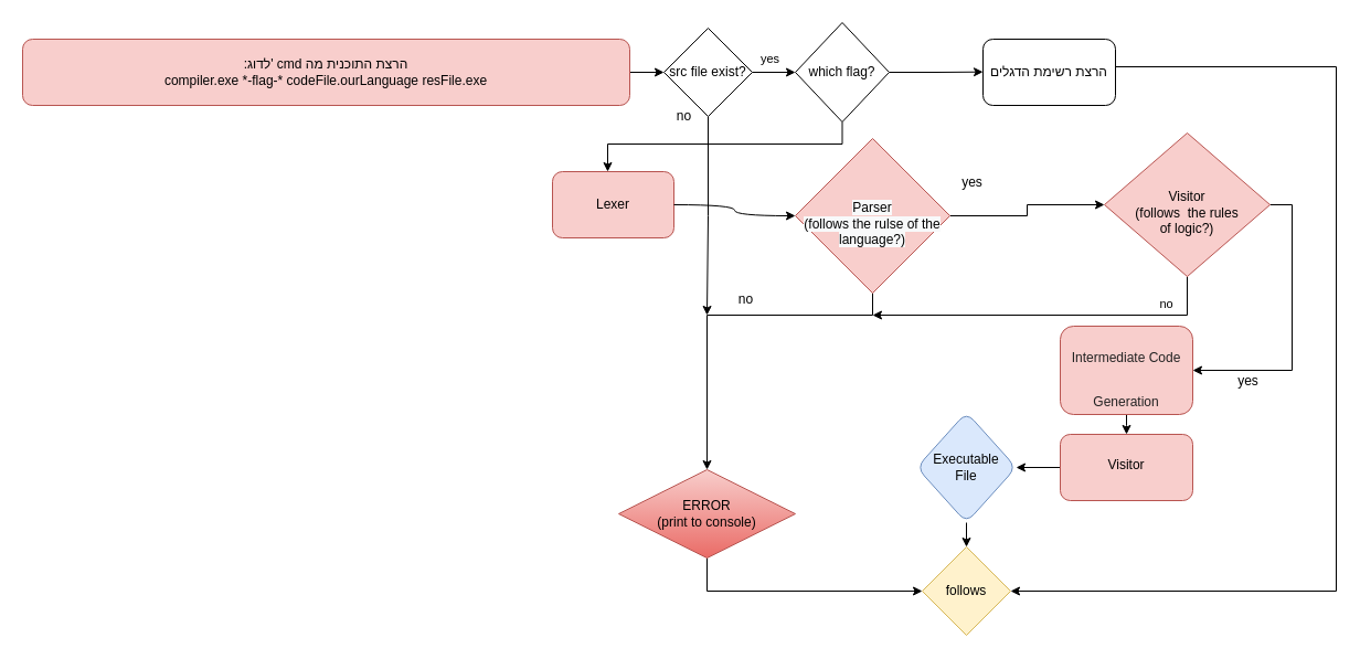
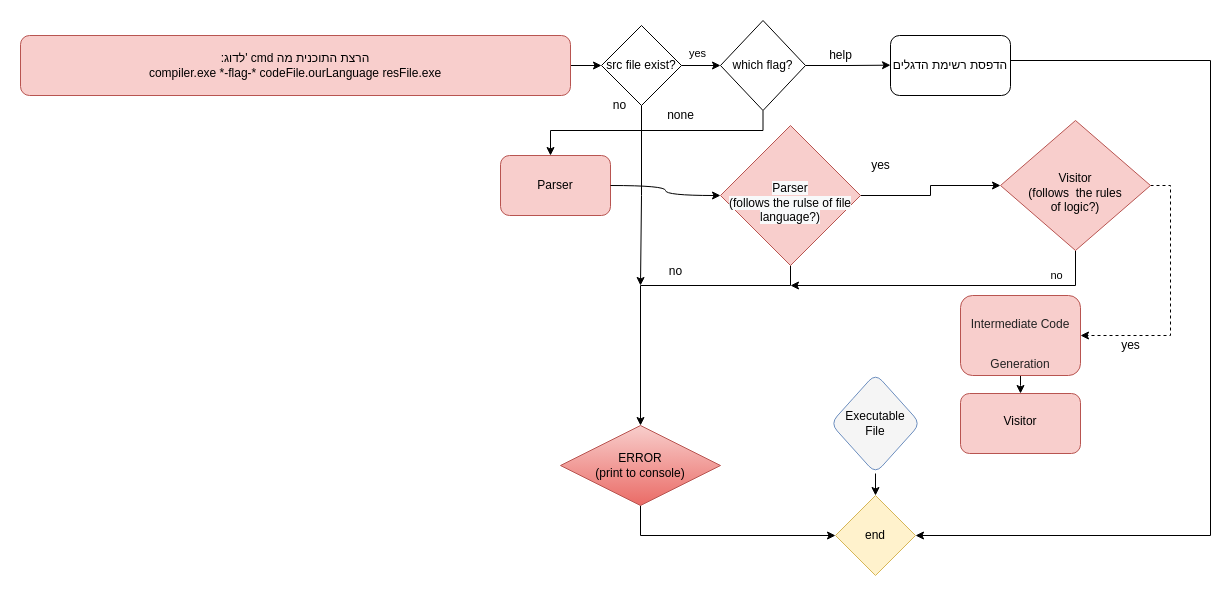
  <mxCell id="0" />
  <mxCell id="1" parent="0" />
- <mxCell id="2" value="Lexer" style="rounded=1;whiteSpace=wrap;html=1;fillColor=#f8cecc;strokeColor=#b85450;" vertex="1" parent="1"><mxGeometry x="500" y="155" width="110" height="60" as="geometry" /></mxCell>
+ <mxCell id="2" value="Parser" style="rounded=1;whiteSpace=wrap;html=1;fillColor=#f8cecc;strokeColor=#b85450;" vertex="1" parent="1"><mxGeometry x="500" y="155" width="110" height="60" as="geometry" /></mxCell>
  <mxCell id="3" value="" style="edgeStyle=orthogonalEdgeStyle;curved=1;rounded=0;orthogonalLoop=1;jettySize=auto;html=1;exitX=1;exitY=0.5;exitDx=0;exitDy=0;entryX=0;entryY=0.5;entryDx=0;entryDy=0;" edge="1" parent="1" source="2" target="25"><mxGeometry relative="1" as="geometry"><mxPoint x="840" y="405" as="sourcePoint" /><mxPoint x="690" y="180.529" as="targetPoint" /></mxGeometry></mxCell>
  <mxCell id="4" style="edgeStyle=orthogonalEdgeStyle;rounded=0;orthogonalLoop=1;jettySize=auto;html=1;exitX=0.5;exitY=1;exitDx=0;exitDy=0;entryX=0.5;entryY=0;entryDx=0;entryDy=0;" edge="1" parent="1" source="5" target="19"><mxGeometry relative="1" as="geometry"><Array as="points"><mxPoint x="1020" y="385" /><mxPoint x="1020" y="385" /></Array></mxGeometry></mxCell>
  <mxCell id="5" value="&lt;h2 style=&quot;box-sizing: inherit ; padding: 0px ; margin: 0px 0px 0.5em ; line-height: 40px ; color: rgb(34 , 34 , 34)&quot;&gt;&lt;span style=&quot;font-size: 12px ; font-weight: normal ; line-height: 123%&quot;&gt;Intermediate Code Generation&lt;/span&gt;&lt;br&gt;&lt;/h2&gt;" style="whiteSpace=wrap;html=1;verticalAlign=top;strokeColor=#b85450;fillColor=#f8cecc;rounded=1;glass=0;shadow=0;sketch=0;" vertex="1" parent="1"><mxGeometry x="960" y="295" width="120" height="80" as="geometry" /></mxCell>
  <mxCell id="6" style="edgeStyle=orthogonalEdgeStyle;rounded=0;orthogonalLoop=1;jettySize=auto;html=1;exitX=0.5;exitY=1;exitDx=0;exitDy=0;entryX=0.5;entryY=0;entryDx=0;entryDy=0;" edge="1" parent="1" source="7" target="17"><mxGeometry relative="1" as="geometry" /></mxCell>
- <mxCell id="7" value="Executable&lt;br&gt;File" style="rhombus;whiteSpace=wrap;html=1;rounded=1;shadow=0;glass=0;sketch=0;fillColor=#dae8fc;strokeColor=#6c8ebf;" vertex="1" parent="1"><mxGeometry x="830" y="373" width="90" height="100" as="geometry" /></mxCell>
+ <mxCell id="7" value="Executable&lt;br&gt;File" style="rhombus;whiteSpace=wrap;html=1;rounded=1;shadow=0;glass=0;sketch=0;fillColor=#f5f5f5;strokeColor=#6c8ebf;" vertex="1" parent="1"><mxGeometry x="830" y="373" width="90" height="100" as="geometry" /></mxCell>
  <mxCell id="8" style="edgeStyle=orthogonalEdgeStyle;rounded=0;orthogonalLoop=1;jettySize=auto;html=1;exitX=1;exitY=0.5;exitDx=0;exitDy=0;entryX=0;entryY=0.5;entryDx=0;entryDy=0;" edge="1" parent="1" source="9" target="35"><mxGeometry relative="1" as="geometry"><mxPoint x="610" y="65" as="targetPoint" /></mxGeometry></mxCell>
  <mxCell id="9" value=":לדוג'&amp;nbsp;cmd הרצת התוכנית מה&lt;br&gt;compiler.exe *-flag-* codeFile.ourLanguage resFile.exe" style="rounded=1;whiteSpace=wrap;html=1;fillColor=#f8cecc;strokeColor=#b85450;" vertex="1" parent="1"><mxGeometry x="20" width="550" height="60" as="geometry" y="35" /></mxCell>
  <mxCell id="10" style="edgeStyle=orthogonalEdgeStyle;rounded=0;orthogonalLoop=1;jettySize=auto;html=1;exitX=0.5;exitY=1;exitDx=0;exitDy=0;" edge="1" parent="1" source="12"><mxGeometry relative="1" as="geometry"><mxPoint x="550" y="155" as="targetPoint" /><Array as="points"><mxPoint x="763" y="130" /><mxPoint x="550" y="130" /></Array></mxGeometry></mxCell>
  <mxCell id="11" style="edgeStyle=orthogonalEdgeStyle;rounded=0;orthogonalLoop=1;jettySize=auto;html=1;exitX=1;exitY=0.5;exitDx=0;exitDy=0;" edge="1" parent="1" source="12"><mxGeometry relative="1" as="geometry"><mxPoint x="890" y="64.667" as="targetPoint" /></mxGeometry></mxCell>
  <mxCell id="12" value="&lt;span&gt;which flag?&lt;/span&gt;" style="rhombus;whiteSpace=wrap;html=1;" vertex="1" parent="1"><mxGeometry x="720" y="20" width="85" height="90" as="geometry" /></mxCell>
+ <mxCell id="13" value="none" style="text;html=1;align=center;verticalAlign=middle;resizable=0;points=[];autosize=1;strokeColor=none;fillColor=none;" vertex="1" parent="1"><mxGeometry x="660" y="105" width="40" height="20" as="geometry" /></mxCell>
+ <mxCell id="14" value="help" style="text;html=1;align=center;verticalAlign=middle;resizable=0;points=[];autosize=1;strokeColor=none;fillColor=none;" vertex="1" parent="1"><mxGeometry x="820" y="45" width="40" height="20" as="geometry" /></mxCell>
  <mxCell id="15" style="edgeStyle=orthogonalEdgeStyle;rounded=0;orthogonalLoop=1;jettySize=auto;html=1;exitX=1;exitY=0.5;exitDx=0;exitDy=0;entryX=1;entryY=0.5;entryDx=0;entryDy=0;" edge="1" parent="1" target="17"><mxGeometry relative="1" as="geometry"><mxPoint x="915" y="530" as="targetPoint" /><mxPoint x="1010" y="60" as="sourcePoint" /><Array as="points"><mxPoint x="1210" y="60" /><mxPoint x="1210" y="535" /></Array></mxGeometry></mxCell>
- <mxCell id="16" value="הרצת רשימת הדגלים" style="rounded=1;whiteSpace=wrap;html=1;" vertex="1" parent="1"><mxGeometry x="890" width="120" height="60" as="geometry" y="35" /></mxCell>
- <mxCell id="17" value="follows" style="rhombus;whiteSpace=wrap;html=1;fillColor=#fff2cc;strokeColor=#d6b656;" vertex="1" parent="1"><mxGeometry x="835" y="495" width="80" height="80" as="geometry" /></mxCell>
- <mxCell id="18" style="edgeStyle=orthogonalEdgeStyle;rounded=0;orthogonalLoop=1;jettySize=auto;html=1;exitX=0;exitY=0.5;exitDx=0;exitDy=0;entryX=1;entryY=0.5;entryDx=0;entryDy=0;" edge="1" parent="1" source="19" target="7"><mxGeometry relative="1" as="geometry" /></mxCell>
+ <mxCell id="16" value="הדפסת רשימת הדגלים" style="rounded=1;whiteSpace=wrap;html=1;" vertex="1" parent="1"><mxGeometry x="890" width="120" height="60" as="geometry" y="35" /></mxCell>
+ <mxCell id="17" value="end" style="rhombus;whiteSpace=wrap;html=1;fillColor=#fff2cc;strokeColor=#d6b656;" vertex="1" parent="1"><mxGeometry x="835" y="495" width="80" height="80" as="geometry" /></mxCell>
  <mxCell id="19" value="&lt;br&gt;Visitor" style="whiteSpace=wrap;html=1;verticalAlign=top;strokeColor=#b85450;fillColor=#f8cecc;rounded=1;glass=0;shadow=0;sketch=0;" vertex="1" parent="1"><mxGeometry x="960" y="393" width="120" height="60" as="geometry" /></mxCell>
  <mxCell id="20" value="yes" style="text;html=1;align=center;verticalAlign=middle;resizable=0;points=[];autosize=1;strokeColor=none;fillColor=none;" vertex="1" parent="1"><mxGeometry x="865" y="155" width="30" height="20" as="geometry" /></mxCell>
  <mxCell id="21" style="edgeStyle=orthogonalEdgeStyle;rounded=0;orthogonalLoop=1;jettySize=auto;html=1;exitX=0.5;exitY=1;exitDx=0;exitDy=0;entryX=0;entryY=0.5;entryDx=0;entryDy=0;" edge="1" parent="1" source="22" target="17"><mxGeometry relative="1" as="geometry"><mxPoint x="770" y="715" as="targetPoint" /><Array as="points"><mxPoint x="640" y="535" /></Array></mxGeometry></mxCell>
  <mxCell id="22" value="ERROR&lt;br&gt;(print to console)" style="rhombus;whiteSpace=wrap;html=1;gradientColor=#ea6b66;fillColor=#f8cecc;strokeColor=#b85450;" vertex="1" parent="1"><mxGeometry x="560" y="425" width="160" height="80" as="geometry" /></mxCell>
  <mxCell id="23" style="edgeStyle=orthogonalEdgeStyle;rounded=0;orthogonalLoop=1;jettySize=auto;html=1;exitX=1;exitY=0.5;exitDx=0;exitDy=0;entryX=0;entryY=0.5;entryDx=0;entryDy=0;" edge="1" parent="1" source="25" target="30"><mxGeometry relative="1" as="geometry"><mxPoint x="990" y="185" as="targetPoint" /></mxGeometry></mxCell>
  <mxCell id="24" style="edgeStyle=orthogonalEdgeStyle;rounded=0;orthogonalLoop=1;jettySize=auto;html=1;exitX=0.5;exitY=1;exitDx=0;exitDy=0;entryX=0.5;entryY=0;entryDx=0;entryDy=0;" edge="1" parent="1" source="25" target="22"><mxGeometry relative="1" as="geometry"><Array as="points"><mxPoint x="790" y="285" /><mxPoint x="640" y="285" /></Array></mxGeometry></mxCell>
- <mxCell id="25" value="&lt;span style=&quot;color: rgb(0 , 0 , 0) ; font-family: &amp;#34;helvetica&amp;#34; ; font-size: 12px ; font-style: normal ; font-weight: 400 ; letter-spacing: normal ; text-align: center ; text-indent: 0px ; text-transform: none ; word-spacing: 0px ; background-color: rgb(248 , 249 , 250) ; display: inline ; float: none&quot;&gt;&lt;br&gt;Parser&lt;/span&gt;&lt;br style=&quot;color: rgb(0 , 0 , 0) ; font-family: &amp;#34;helvetica&amp;#34; ; font-size: 12px ; font-style: normal ; font-weight: 400 ; letter-spacing: normal ; text-align: center ; text-indent: 0px ; text-transform: none ; word-spacing: 0px ; background-color: rgb(248 , 249 , 250)&quot;&gt;&lt;span style=&quot;color: rgb(0 , 0 , 0) ; font-family: &amp;#34;helvetica&amp;#34; ; font-size: 12px ; font-style: normal ; font-weight: 400 ; letter-spacing: normal ; text-align: center ; text-indent: 0px ; text-transform: none ; word-spacing: 0px ; background-color: rgb(248 , 249 , 250) ; display: inline ; float: none&quot;&gt;(follows the rulse of the language?)&lt;/span&gt;&lt;br&gt;" style="rhombus;whiteSpace=wrap;html=1;fillColor=#f8cecc;strokeColor=#b85450;" vertex="1" parent="1"><mxGeometry x="720" y="125" width="140" height="140" as="geometry" /></mxCell>
+ <mxCell id="25" value="&lt;span style=&quot;color: rgb(0 , 0 , 0) ; font-family: &amp;#34;helvetica&amp;#34; ; font-size: 12px ; font-style: normal ; font-weight: 400 ; letter-spacing: normal ; text-align: center ; text-indent: 0px ; text-transform: none ; word-spacing: 0px ; background-color: rgb(248 , 249 , 250) ; display: inline ; float: none&quot;&gt;&lt;br&gt;Parser&lt;/span&gt;&lt;br style=&quot;color: rgb(0 , 0 , 0) ; font-family: &amp;#34;helvetica&amp;#34; ; font-size: 12px ; font-style: normal ; font-weight: 400 ; letter-spacing: normal ; text-align: center ; text-indent: 0px ; text-transform: none ; word-spacing: 0px ; background-color: rgb(248 , 249 , 250)&quot;&gt;&lt;span style=&quot;color: rgb(0 , 0 , 0) ; font-family: &amp;#34;helvetica&amp;#34; ; font-size: 12px ; font-style: normal ; font-weight: 400 ; letter-spacing: normal ; text-align: center ; text-indent: 0px ; text-transform: none ; word-spacing: 0px ; background-color: rgb(248 , 249 , 250) ; display: inline ; float: none&quot;&gt;(follows the rulse of file language?)&lt;/span&gt;&lt;br&gt;" style="rhombus;whiteSpace=wrap;html=1;fillColor=#f8cecc;strokeColor=#b85450;" vertex="1" parent="1"><mxGeometry x="720" y="125" width="140" height="140" as="geometry" /></mxCell>
  <mxCell id="26" value="no" style="text;html=1;align=center;verticalAlign=middle;resizable=0;points=[];autosize=1;strokeColor=none;fillColor=none;" vertex="1" parent="1"><mxGeometry x="660" y="261" width="30" height="20" as="geometry" /></mxCell>
  <mxCell id="27" style="edgeStyle=orthogonalEdgeStyle;rounded=0;orthogonalLoop=1;jettySize=auto;html=1;exitX=0.5;exitY=1;exitDx=0;exitDy=0;" edge="1" parent="1" source="30"><mxGeometry relative="1" as="geometry"><mxPoint x="790" y="285" as="targetPoint" /><Array as="points"><mxPoint x="1075" y="285" /></Array></mxGeometry></mxCell>
  <mxCell id="28" value="no" style="edgeLabel;html=1;align=center;verticalAlign=middle;resizable=0;points=[];" vertex="1" connectable="0" parent="27"><mxGeometry x="-0.658" y="-11" relative="1" as="geometry"><mxPoint as="offset" /></mxGeometry></mxCell>
- <mxCell id="29" style="edgeStyle=orthogonalEdgeStyle;rounded=0;orthogonalLoop=1;jettySize=auto;html=1;exitX=1;exitY=0.5;exitDx=0;exitDy=0;entryX=1;entryY=0.5;entryDx=0;entryDy=0;" edge="1" parent="1" source="30" target="5"><mxGeometry relative="1" as="geometry" /></mxCell>
+ <mxCell id="29" style="edgeStyle=orthogonalEdgeStyle;rounded=0;orthogonalLoop=1;jettySize=auto;html=1;exitX=1;exitY=0.5;exitDx=0;exitDy=0;entryX=1;entryY=0.5;entryDx=0;entryDy=0;dashed=1;" edge="1" parent="1" source="30" target="5"><mxGeometry relative="1" as="geometry" /></mxCell>
  <mxCell id="30" value="&lt;br&gt;&lt;span&gt;Visitor&lt;br&gt;(follows&amp;nbsp; the rules &lt;br&gt;of logic?)&lt;br&gt;&lt;/span&gt;" style="rhombus;whiteSpace=wrap;html=1;fillColor=#f8cecc;strokeColor=#b85450;" vertex="1" parent="1"><mxGeometry x="1000" y="120" width="150" height="130" as="geometry" /></mxCell>
  <mxCell id="31" value="yes" style="text;html=1;align=center;verticalAlign=middle;resizable=0;points=[];autosize=1;strokeColor=none;fillColor=none;" vertex="1" parent="1"><mxGeometry x="1115" y="335" width="30" height="20" as="geometry" /></mxCell>
  <mxCell id="32" style="edgeStyle=orthogonalEdgeStyle;rounded=0;orthogonalLoop=1;jettySize=auto;html=1;exitX=1;exitY=0.5;exitDx=0;exitDy=0;entryX=0;entryY=0.5;entryDx=0;entryDy=0;" edge="1" parent="1" source="35" target="12"><mxGeometry relative="1" as="geometry" /></mxCell>
  <mxCell id="33" value="yes" style="edgeLabel;html=1;align=center;verticalAlign=middle;resizable=0;points=[];" vertex="1" connectable="0" parent="32"><mxGeometry x="0.022" y="25" relative="1" as="geometry"><mxPoint x="-5" y="12" as="offset" /></mxGeometry></mxCell>
  <mxCell id="34" style="edgeStyle=orthogonalEdgeStyle;rounded=0;orthogonalLoop=1;jettySize=auto;html=1;exitX=0.5;exitY=1;exitDx=0;exitDy=0;" edge="1" parent="1" source="35"><mxGeometry relative="1" as="geometry"><mxPoint x="640" y="285" as="targetPoint" /></mxGeometry></mxCell>
  <mxCell id="35" value="src file exist?" style="rhombus;whiteSpace=wrap;html=1;" vertex="1" parent="1"><mxGeometry x="601" y="25" width="80" height="80" as="geometry" /></mxCell>
  <mxCell id="36" value="no" style="text;html=1;align=center;verticalAlign=middle;resizable=0;points=[];autosize=1;strokeColor=none;fillColor=none;" vertex="1" parent="1"><mxGeometry x="604" y="95" width="30" height="20" as="geometry" /></mxCell>
